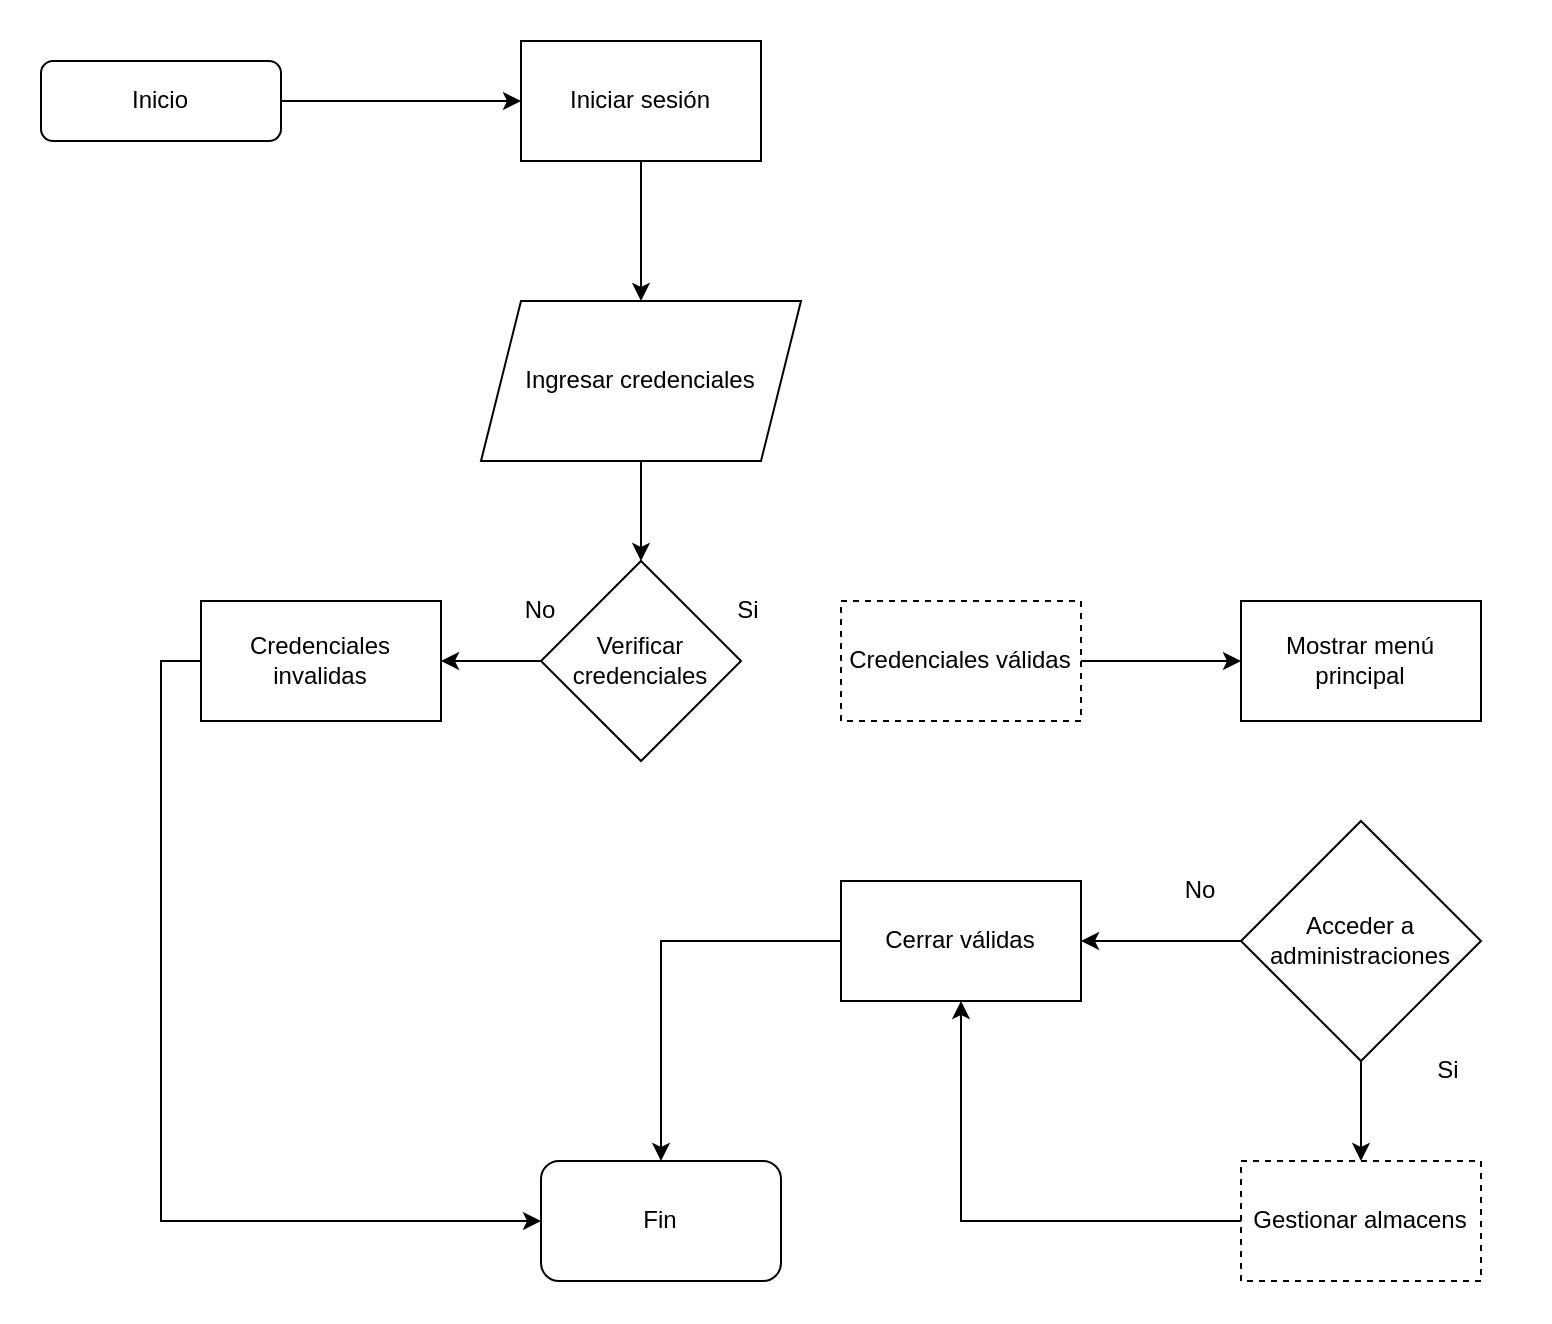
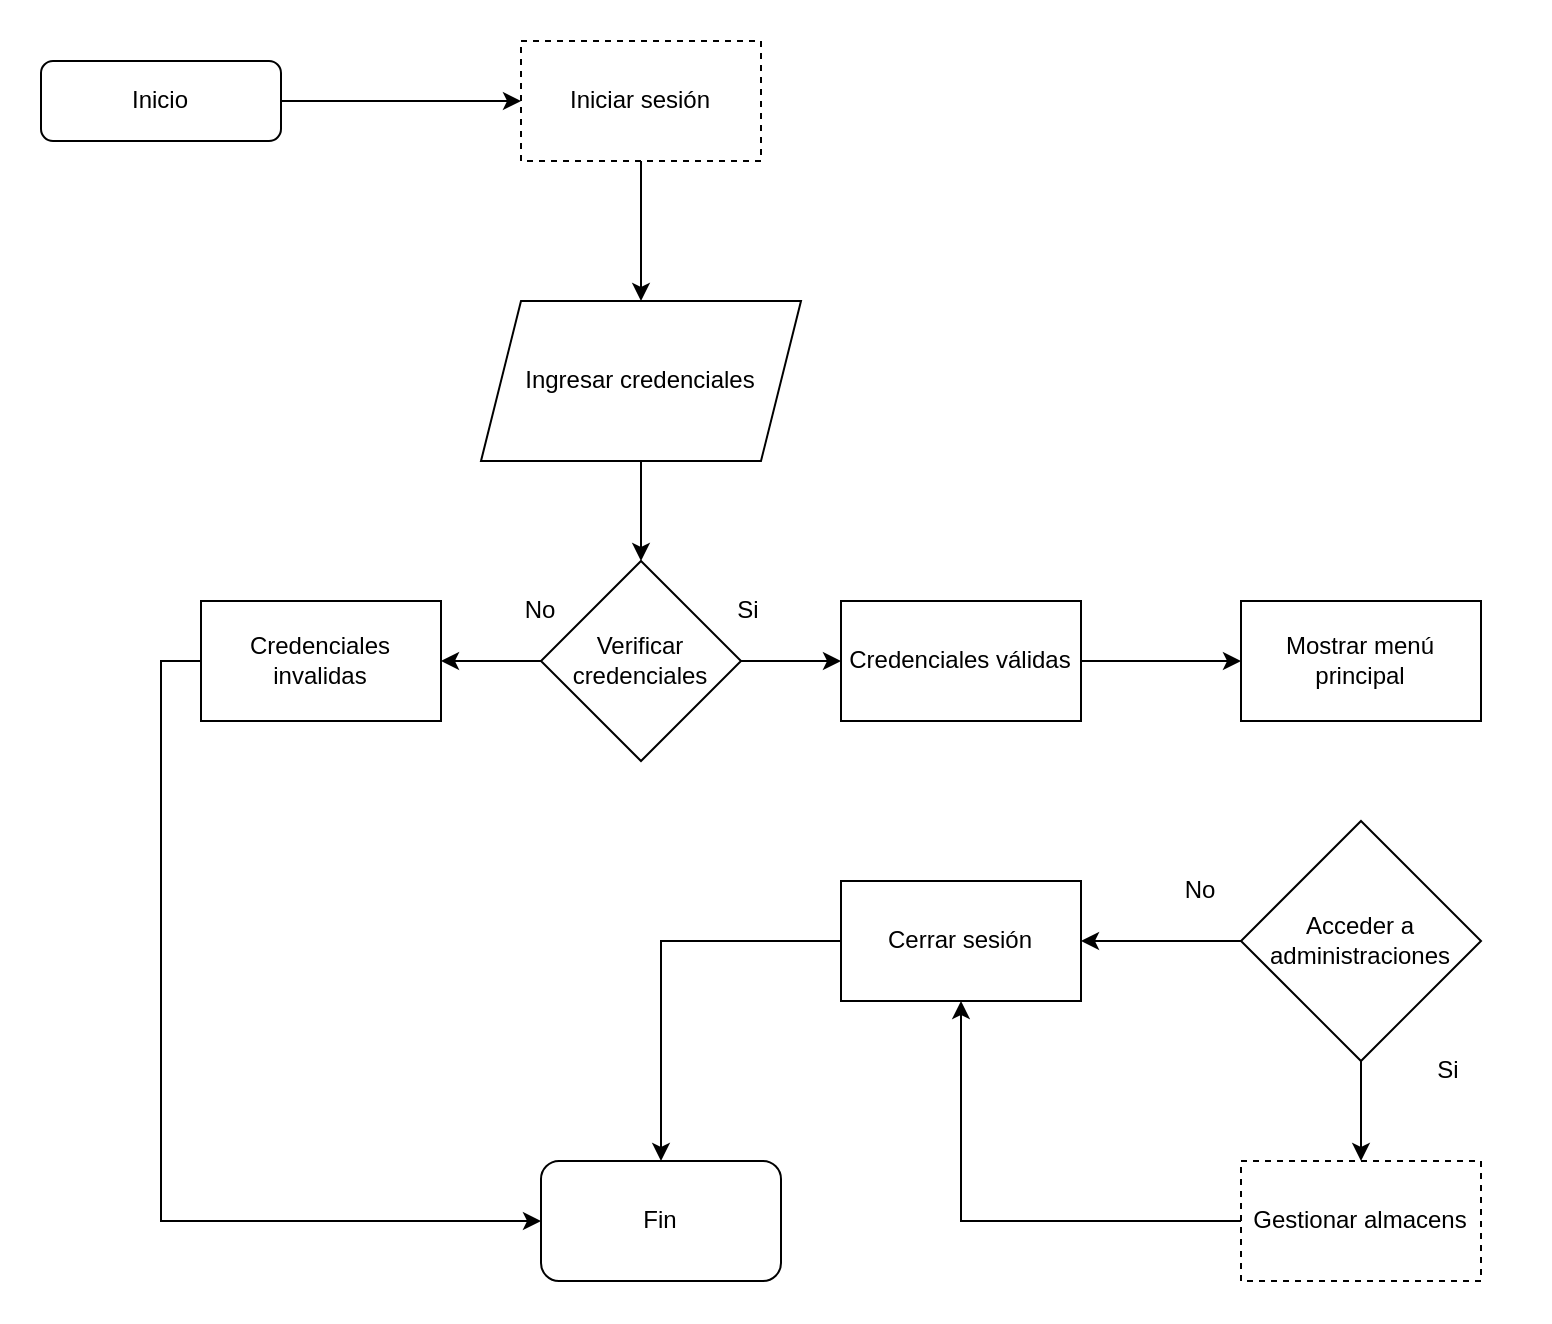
  <mxCell id="0" />
  <mxCell id="1" parent="0" />
  <mxCell id="2" style="edgeStyle=orthogonalEdgeStyle;rounded=0;orthogonalLoop=1;jettySize=auto;html=1;exitX=1;exitY=0.5;exitDx=0;exitDy=0;entryX=0;entryY=0.5;entryDx=0;entryDy=0;" edge="1" parent="1" source="3" target="7"><mxGeometry relative="1" as="geometry" /></mxCell>
  <mxCell id="3" value="Inicio" style="rounded=1;whiteSpace=wrap;html=1;fontSize=12;glass=0;strokeWidth=1;shadow=0;" parent="1" vertex="1"><mxGeometry x="20" y="30" width="120" height="40" as="geometry" /></mxCell>
  <mxCell id="4" value="No" style="rounded=0;html=1;jettySize=auto;orthogonalLoop=1;fontSize=11;endArrow=block;endFill=0;endSize=8;strokeWidth=1;shadow=0;labelBackgroundColor=none;edgeStyle=orthogonalEdgeStyle;" parent="1" edge="1"><mxGeometry x="0.333" y="20" relative="1" as="geometry"><mxPoint as="offset" /><mxPoint x="210" y="320" as="sourcePoint" /></mxGeometry></mxCell>
  <mxCell id="5" value="Fin" style="rounded=1;whiteSpace=wrap;html=1;" vertex="1" parent="1"><mxGeometry x="270" y="580" width="120" height="60" as="geometry" /></mxCell>
  <mxCell id="6" style="edgeStyle=orthogonalEdgeStyle;rounded=0;orthogonalLoop=1;jettySize=auto;html=1;exitX=0.5;exitY=1;exitDx=0;exitDy=0;entryX=0.5;entryY=0;entryDx=0;entryDy=0;" edge="1" parent="1" source="7" target="25"><mxGeometry relative="1" as="geometry" /></mxCell>
- <mxCell id="7" value="Iniciar sesión" style="rounded=0;whiteSpace=wrap;html=1;" vertex="1" parent="1"><mxGeometry x="260" y="20" width="120" height="60" as="geometry" /></mxCell>
+ <mxCell id="7" value="Iniciar sesión" style="rounded=0;whiteSpace=wrap;html=1;dashed=1;" vertex="1" parent="1"><mxGeometry x="260" y="20" width="120" height="60" as="geometry" /></mxCell>
  <mxCell id="8" value="" style="edgeStyle=orthogonalEdgeStyle;rounded=0;orthogonalLoop=1;jettySize=auto;html=1;" edge="1" parent="1" source="10" target="12"><mxGeometry relative="1" as="geometry" /></mxCell>
+ <mxCell id="9" value="" style="edgeStyle=orthogonalEdgeStyle;rounded=0;orthogonalLoop=1;jettySize=auto;html=1;" edge="1" parent="1" source="10" target="15"><mxGeometry relative="1" as="geometry" /></mxCell>
  <mxCell id="10" value="Verificar credenciales" style="rhombus;whiteSpace=wrap;html=1;rounded=0;" vertex="1" parent="1"><mxGeometry x="270" y="280" width="100" height="100" as="geometry" /></mxCell>
  <mxCell id="11" style="edgeStyle=orthogonalEdgeStyle;rounded=0;orthogonalLoop=1;jettySize=auto;html=1;exitX=0;exitY=0.5;exitDx=0;exitDy=0;entryX=0;entryY=0.5;entryDx=0;entryDy=0;" edge="1" parent="1" source="12" target="5"><mxGeometry relative="1" as="geometry" /></mxCell>
  <mxCell id="12" value="Credenciales invalidas" style="whiteSpace=wrap;html=1;rounded=0;" vertex="1" parent="1"><mxGeometry x="100" y="300" width="120" height="60" as="geometry" /></mxCell>
  <mxCell id="13" style="edgeStyle=orthogonalEdgeStyle;rounded=0;orthogonalLoop=1;jettySize=auto;html=1;exitX=0.5;exitY=1;exitDx=0;exitDy=0;" edge="1" parent="1" source="10" target="10"><mxGeometry relative="1" as="geometry" /></mxCell>
  <mxCell id="14" value="" style="edgeStyle=orthogonalEdgeStyle;rounded=0;orthogonalLoop=1;jettySize=auto;html=1;" edge="1" parent="1" source="15" target="16"><mxGeometry relative="1" as="geometry" /></mxCell>
- <mxCell id="15" value="Credenciales válidas" style="whiteSpace=wrap;html=1;rounded=0;dashed=1;" vertex="1" parent="1"><mxGeometry x="420" y="300" width="120" height="60" as="geometry" /></mxCell>
+ <mxCell id="15" value="Credenciales válidas" style="whiteSpace=wrap;html=1;rounded=0;" vertex="1" parent="1"><mxGeometry x="420" y="300" width="120" height="60" as="geometry" /></mxCell>
  <mxCell id="16" value="Mostrar menú principal" style="whiteSpace=wrap;html=1;rounded=0;" vertex="1" parent="1"><mxGeometry x="620" y="300" width="120" height="60" as="geometry" /></mxCell>
  <mxCell id="17" value="No" style="text;html=1;strokeColor=none;fillColor=none;align=center;verticalAlign=middle;whiteSpace=wrap;rounded=0;" vertex="1" parent="1"><mxGeometry x="240" y="290" width="60" height="30" as="geometry" /></mxCell>
  <mxCell id="18" value="Si" style="text;html=1;strokeColor=none;fillColor=none;align=center;verticalAlign=middle;whiteSpace=wrap;rounded=0;" vertex="1" parent="1"><mxGeometry x="344" y="290" width="60" height="30" as="geometry" /></mxCell>
  <mxCell id="19" value="" style="edgeStyle=orthogonalEdgeStyle;rounded=0;orthogonalLoop=1;jettySize=auto;html=1;" edge="1" parent="1" source="21" target="27"><mxGeometry relative="1" as="geometry" /></mxCell>
  <mxCell id="20" value="" style="edgeStyle=orthogonalEdgeStyle;rounded=0;orthogonalLoop=1;jettySize=auto;html=1;" edge="1" parent="1" source="21" target="29"><mxGeometry relative="1" as="geometry" /></mxCell>
  <mxCell id="21" value="Acceder a administraciones" style="rhombus;whiteSpace=wrap;html=1;rounded=0;" vertex="1" parent="1"><mxGeometry x="620" y="410" width="120" height="120" as="geometry" /></mxCell>
  <mxCell id="22" value="No" style="text;html=1;strokeColor=none;fillColor=none;align=center;verticalAlign=middle;whiteSpace=wrap;rounded=0;" vertex="1" parent="1"><mxGeometry x="570" y="430" width="60" height="30" as="geometry" /></mxCell>
  <mxCell id="23" value="Si" style="text;html=1;strokeColor=none;fillColor=none;align=center;verticalAlign=middle;whiteSpace=wrap;rounded=0;" vertex="1" parent="1"><mxGeometry x="694" y="520" width="60" height="30" as="geometry" /></mxCell>
  <mxCell id="24" style="edgeStyle=orthogonalEdgeStyle;rounded=0;orthogonalLoop=1;jettySize=auto;html=1;exitX=0.5;exitY=1;exitDx=0;exitDy=0;entryX=0.5;entryY=0;entryDx=0;entryDy=0;" edge="1" parent="1" source="25" target="10"><mxGeometry relative="1" as="geometry" /></mxCell>
  <mxCell id="25" value="Ingresar credenciales" style="shape=parallelogram;perimeter=parallelogramPerimeter;whiteSpace=wrap;html=1;fixedSize=1;" vertex="1" parent="1"><mxGeometry x="240" y="150" width="160" height="80" as="geometry" /></mxCell>
  <mxCell id="26" style="edgeStyle=orthogonalEdgeStyle;rounded=0;orthogonalLoop=1;jettySize=auto;html=1;exitX=0;exitY=0.5;exitDx=0;exitDy=0;" edge="1" parent="1" source="27" target="5"><mxGeometry relative="1" as="geometry" /></mxCell>
- <mxCell id="27" value="Cerrar válidas" style="whiteSpace=wrap;html=1;rounded=0;" vertex="1" parent="1"><mxGeometry x="420" y="440" width="120" height="60" as="geometry" /></mxCell>
+ <mxCell id="27" value="Cerrar sesión" style="whiteSpace=wrap;html=1;rounded=0;" vertex="1" parent="1"><mxGeometry x="420" y="440" width="120" height="60" as="geometry" /></mxCell>
  <mxCell id="28" style="edgeStyle=orthogonalEdgeStyle;rounded=0;orthogonalLoop=1;jettySize=auto;html=1;exitX=0;exitY=0.5;exitDx=0;exitDy=0;entryX=0.5;entryY=1;entryDx=0;entryDy=0;" edge="1" parent="1" source="29" target="27"><mxGeometry relative="1" as="geometry" /></mxCell>
  <mxCell id="29" value="Gestionar almacens" style="whiteSpace=wrap;html=1;rounded=0;dashed=1;" vertex="1" parent="1"><mxGeometry x="620" y="580" width="120" height="60" as="geometry" /></mxCell>
